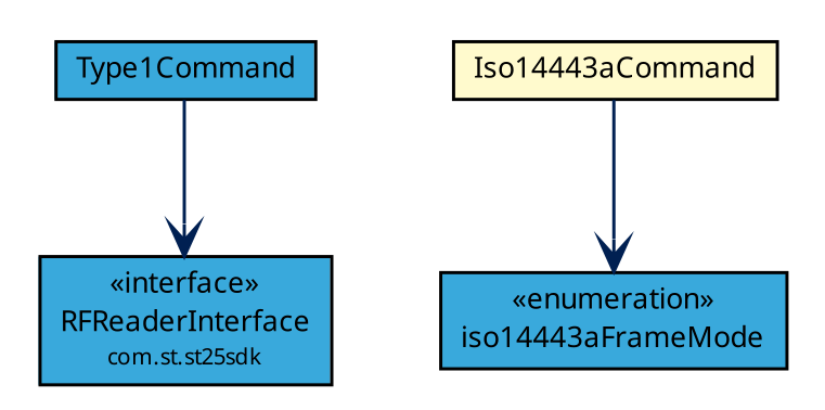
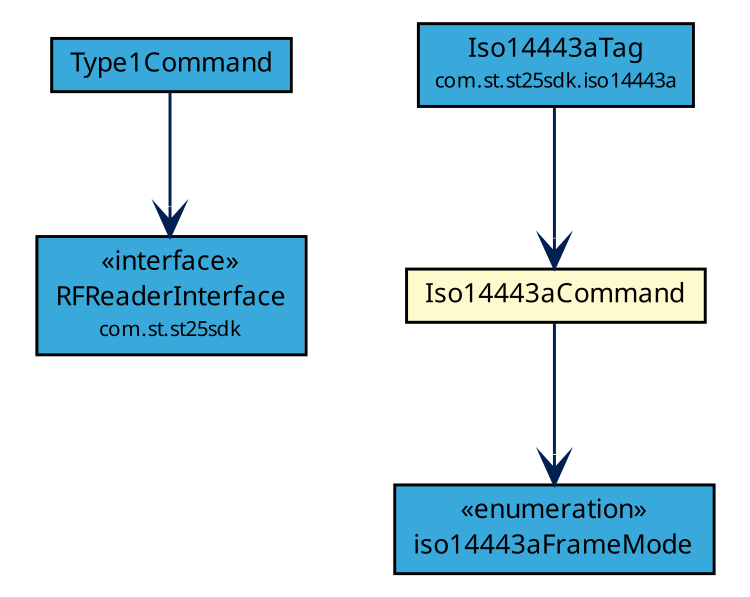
  digraph {
    fontname="Noto Sans"
    nodesep=0.25
    ranksep=0.5
    node [fontcolor=black fontname="Noto Sans" fontsize=9.0 shape=plaintext]
    edge [arrowhead=open color="#002052" fontcolor="#002052" fontname="Noto Sans" fontsize=10.0 headport=p labelfontname=arial labelfontsize=10 tailport=p]
    n1 [label=<<table title="com.st.st25sdk.RFReaderInterface" border="0" cellborder="1" cellspacing="0" cellpadding="2" port="p" bgcolor="#39a9dc" href="../RFReaderInterface.html"> 		<tr><td><table border="0" cellspacing="0" cellpadding="1"> <tr><td align="center" balign="center"> &#171;interface&#187; </td></tr> <tr><td align="center" balign="center"> RFReaderInterface </td></tr> <tr><td align="center" balign="center"><font point-size="7.0"> com.st.st25sdk </font></td></tr> 		</table></td></tr> 		</table>>]
    n2 [label=<<table title="com.st.st25sdk.command.Type1Command" border="0" cellborder="1" cellspacing="0" cellpadding="2" port="p" bgcolor="#39a9dc" href="./Type1Command.html"> 		<tr><td><table border="0" cellspacing="0" cellpadding="1"> <tr><td align="center" balign="center"> Type1Command </td></tr> 		</table></td></tr> 		</table>>]
    n3 [label=<<table title="com.st.st25sdk.command.Iso14443aCommand" border="0" cellborder="1" cellspacing="0" cellpadding="2" port="p" bgcolor="lemonChiffon" href="./Iso14443aCommand.html"> 		<tr><td><table border="0" cellspacing="0" cellpadding="1"> <tr><td align="center" balign="center"> Iso14443aCommand </td></tr> 		</table></td></tr> 		</table>>]
    n4 [label=<<table title="com.st.st25sdk.command.Iso14443aCommand.iso14443aFrameMode" border="0" cellborder="1" cellspacing="0" cellpadding="2" port="p" bgcolor="#39a9dc" href="./Iso14443aCommand.iso14443aFrameMode.html"> 		<tr><td><table border="0" cellspacing="0" cellpadding="1"> <tr><td align="center" balign="center"> &#171;enumeration&#187; </td></tr> <tr><td align="center" balign="center"> iso14443aFrameMode </td></tr> 		</table></td></tr> 		</table>>]
+   n5 [label=<<table title="com.st.st25sdk.iso14443a.Iso14443aTag" border="0" cellborder="1" cellspacing="0" cellpadding="2" port="p" bgcolor="#39a9dc" href="../iso14443a/Iso14443aTag.html"> 		<tr><td><table border="0" cellspacing="0" cellpadding="1"> <tr><td align="center" balign="center"> Iso14443aTag </td></tr> <tr><td align="center" balign="center"><font point-size="7.0"> com.st.st25sdk.iso14443a </font></td></tr> 		</table></td></tr> 		</table>>]
    n2 -> n1
    n3 -> n4
+   n5 -> n3
  }
